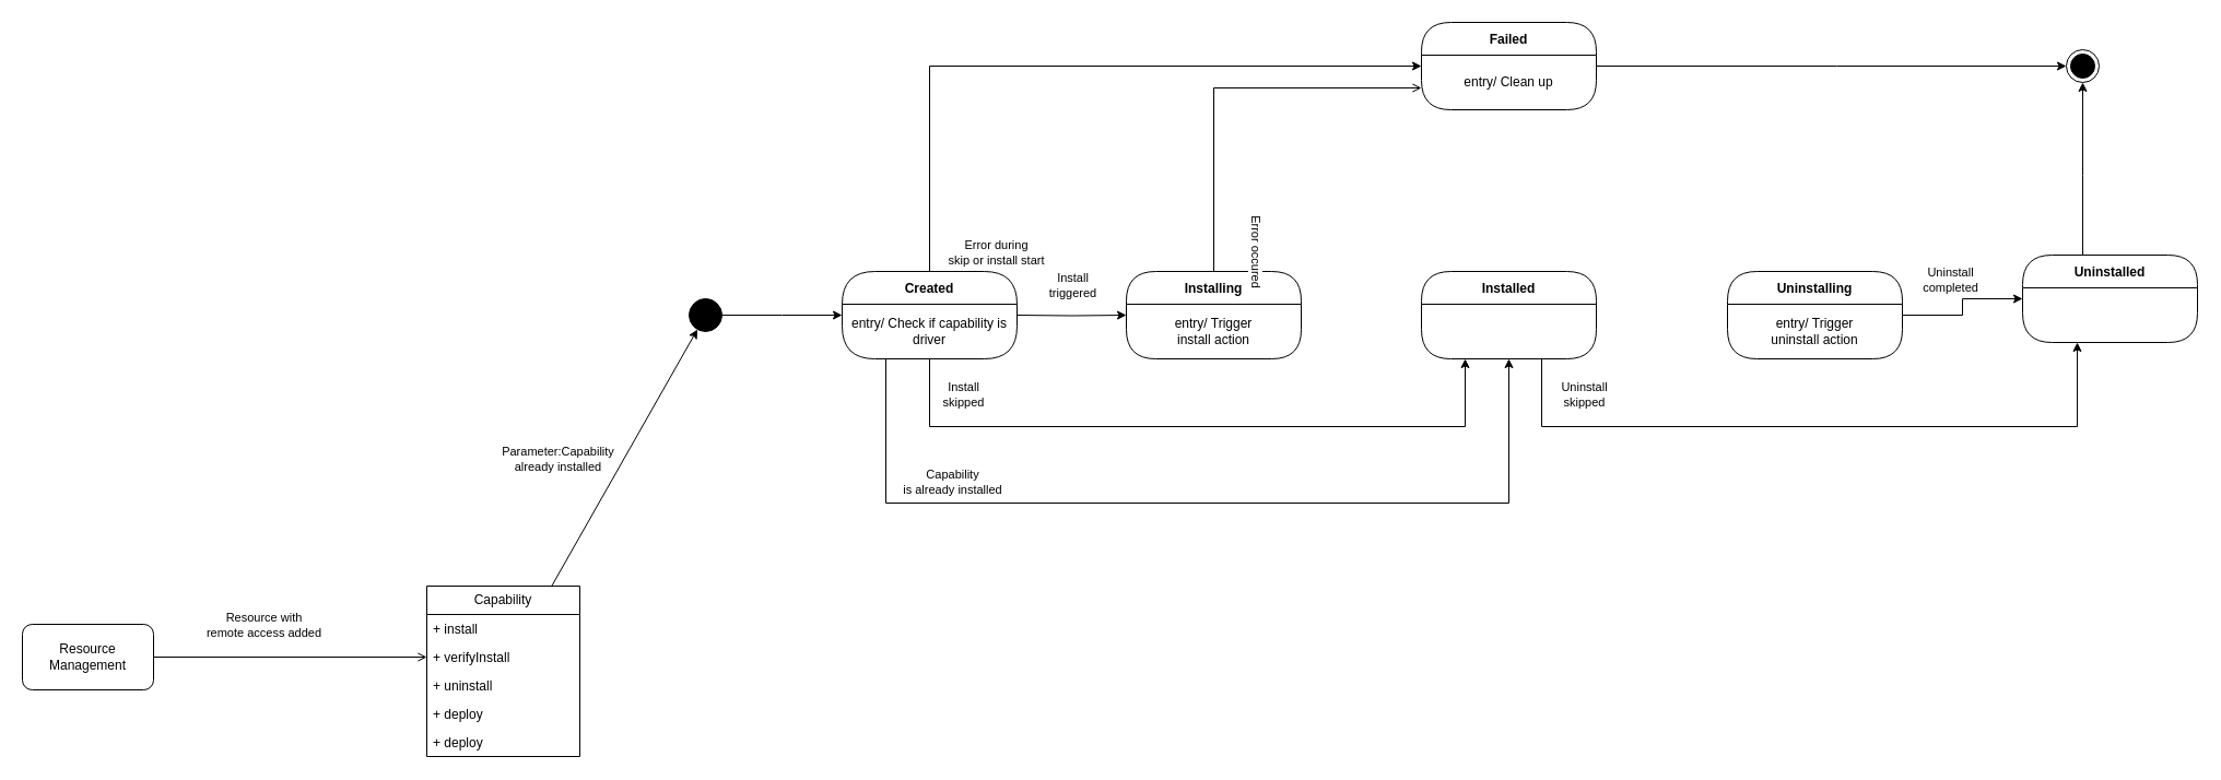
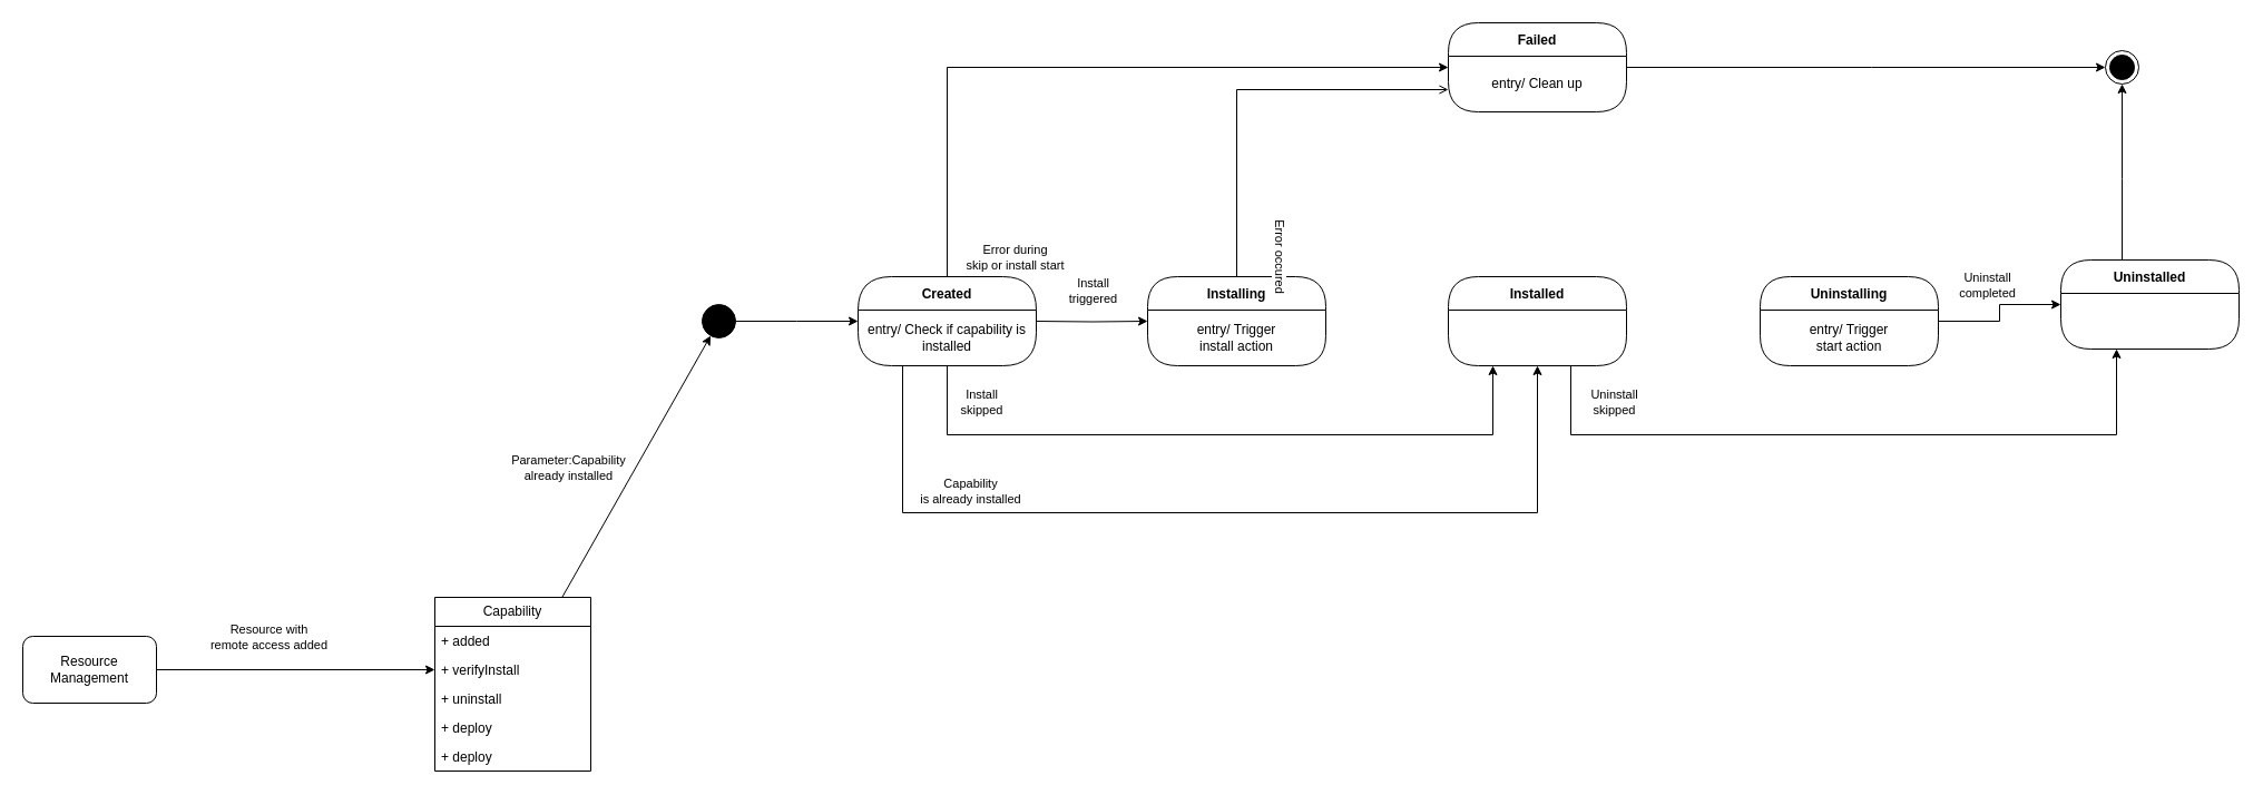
  <mxCell id="0" />
  <mxCell id="1" parent="0" />
  <mxCell id="2" style="edgeStyle=orthogonalEdgeStyle;rounded=0;orthogonalLoop=1;jettySize=auto;html=1;exitX=1;exitY=0.5;exitDx=0;exitDy=0;entryX=0;entryY=0.5;entryDx=0;entryDy=0;" parent="1" source="3" edge="1"><mxGeometry relative="1" as="geometry"><mxPoint x="770" y="288" as="targetPoint" /></mxGeometry></mxCell>
  <mxCell id="3" value="" style="ellipse;fillColor=strokeColor;html=1;" parent="1" vertex="1"><mxGeometry x="630" y="273" width="30" height="30" as="geometry" /></mxCell>
  <mxCell id="4" value="" style="ellipse;html=1;shape=endState;fillColor=strokeColor;" parent="1" vertex="1"><mxGeometry x="1890" y="45" width="30" height="30" as="geometry" /></mxCell>
  <mxCell id="5" value="Installed" style="swimlane;fontStyle=1;align=center;verticalAlign=middle;childLayout=stackLayout;horizontal=1;startSize=30;horizontalStack=0;resizeParent=0;resizeLast=1;container=0;collapsible=0;rounded=1;arcSize=30;swimlaneFillColor=default;dropTarget=0;" parent="1" vertex="1"><mxGeometry x="1300" y="248" width="160" height="80" as="geometry" /></mxCell>
  <mxCell id="6" value="Uninstalled" style="swimlane;fontStyle=1;align=center;verticalAlign=middle;childLayout=stackLayout;horizontal=1;startSize=30;horizontalStack=0;resizeParent=0;resizeLast=1;container=0;collapsible=0;rounded=1;arcSize=30;swimlaneFillColor=default;dropTarget=0;" parent="1" vertex="1"><mxGeometry x="1850" y="233" width="160" height="80" as="geometry" /></mxCell>
  <mxCell id="7" value="Installing" style="swimlane;fontStyle=1;align=center;verticalAlign=middle;childLayout=stackLayout;horizontal=1;startSize=30;horizontalStack=0;resizeParent=0;resizeLast=1;container=0;collapsible=0;rounded=1;arcSize=30;swimlaneFillColor=default;dropTarget=0;" parent="1" vertex="1"><mxGeometry x="1030" y="248" width="160" height="80" as="geometry" /></mxCell>
  <mxCell id="8" value="entry/ Trigger &lt;br&gt;install action" style="text;html=1;align=center;verticalAlign=middle;spacingLeft=4;spacingRight=4;whiteSpace=wrap;overflow=hidden;rotatable=0;" parent="7" vertex="1"><mxGeometry y="30" width="160" height="50" as="geometry" /></mxCell>
  <mxCell id="9" value="Uninstalling" style="swimlane;fontStyle=1;align=center;verticalAlign=middle;childLayout=stackLayout;horizontal=1;startSize=30;horizontalStack=0;resizeParent=0;resizeLast=1;container=0;collapsible=0;rounded=1;arcSize=30;swimlaneFillColor=default;dropTarget=0;" parent="1" vertex="1"><mxGeometry x="1580" y="248" width="160" height="80" as="geometry" /></mxCell>
- <mxCell id="10" value="entry/ Trigger &lt;br&gt;uninstall action" style="text;html=1;align=center;verticalAlign=middle;spacingLeft=4;spacingRight=4;whiteSpace=wrap;overflow=hidden;rotatable=0;" parent="9" vertex="1"><mxGeometry y="30" width="160" height="50" as="geometry" /></mxCell>
+ <mxCell id="10" value="entry/ Trigger &lt;br&gt;start action" style="text;html=1;align=center;verticalAlign=middle;spacingLeft=4;spacingRight=4;whiteSpace=wrap;overflow=hidden;rotatable=0;" parent="9" vertex="1"><mxGeometry y="30" width="160" height="50" as="geometry" /></mxCell>
  <mxCell id="11" value="entry/ Trigger prepare update via driver" style="text;html=1;align=center;verticalAlign=middle;spacingLeft=4;spacingRight=4;whiteSpace=wrap;overflow=hidden;rotatable=0;" parent="9" vertex="1"><mxGeometry y="80" width="160" as="geometry" /></mxCell>
  <mxCell id="12" style="edgeStyle=orthogonalEdgeStyle;rounded=0;orthogonalLoop=1;jettySize=auto;html=1;" parent="1" source="9" target="6" edge="1"><mxGeometry relative="1" as="geometry"><mxPoint x="1470" y="298" as="sourcePoint" /><mxPoint x="1590" y="298" as="targetPoint" /></mxGeometry></mxCell>
  <mxCell id="13" value="Uninstall &lt;br&gt;completed" style="edgeLabel;html=1;align=center;verticalAlign=middle;resizable=0;points=[];" parent="12" vertex="1" connectable="0"><mxGeometry x="0.191" y="-1" relative="1" as="geometry"><mxPoint x="-16" y="-19" as="offset" /></mxGeometry></mxCell>
  <mxCell id="14" style="edgeStyle=orthogonalEdgeStyle;rounded=0;orthogonalLoop=1;jettySize=auto;html=1;endArrow=open;" parent="1" source="7" target="22" edge="1"><mxGeometry relative="1" as="geometry"><mxPoint x="1120" y="258" as="sourcePoint" /><mxPoint x="1300" y="80" as="targetPoint" /><Array as="points"><mxPoint x="1110" y="80" /></Array></mxGeometry></mxCell>
  <mxCell id="15" value="Error occured" style="edgeLabel;html=1;align=center;verticalAlign=middle;resizable=0;points=[];rotation=90;" parent="14" vertex="1" connectable="0"><mxGeometry x="-0.655" relative="1" as="geometry"><mxPoint x="40" y="43" as="offset" /></mxGeometry></mxCell>
  <mxCell id="16" style="edgeStyle=orthogonalEdgeStyle;rounded=0;orthogonalLoop=1;jettySize=auto;html=1;exitX=1;exitY=0.5;exitDx=0;exitDy=0;" parent="1" target="7" edge="1"><mxGeometry relative="1" as="geometry"><mxPoint x="1180" y="390" as="targetPoint" /><mxPoint x="930" y="288" as="sourcePoint" /></mxGeometry></mxCell>
  <mxCell id="17" value="Install &lt;br&gt;triggered" style="edgeLabel;html=1;align=center;verticalAlign=middle;resizable=0;points=[];" parent="16" vertex="1" connectable="0"><mxGeometry x="0.148" y="-1" relative="1" as="geometry"><mxPoint x="-7" y="-29" as="offset" /></mxGeometry></mxCell>
  <mxCell id="18" style="edgeStyle=orthogonalEdgeStyle;rounded=0;orthogonalLoop=1;jettySize=auto;html=1;" parent="1" source="30" target="5" edge="1"><mxGeometry relative="1" as="geometry"><mxPoint x="850" y="328" as="sourcePoint" /><mxPoint x="1370" y="300" as="targetPoint" /><Array as="points"><mxPoint x="850" y="390" /><mxPoint x="1340" y="390" /></Array></mxGeometry></mxCell>
  <mxCell id="19" value="Install &lt;br&gt;skipped" style="edgeLabel;html=1;align=center;verticalAlign=middle;resizable=0;points=[];" parent="18" vertex="1" connectable="0"><mxGeometry x="0.089" relative="1" as="geometry"><mxPoint x="-242" y="-30" as="offset" /></mxGeometry></mxCell>
  <mxCell id="20" style="edgeStyle=orthogonalEdgeStyle;rounded=0;orthogonalLoop=1;jettySize=auto;html=1;" parent="1" source="30" target="22" edge="1"><mxGeometry relative="1" as="geometry"><mxPoint x="850" y="248" as="sourcePoint" /><mxPoint x="1300" y="50" as="targetPoint" /><Array as="points"><mxPoint x="850" y="60" /></Array></mxGeometry></mxCell>
  <mxCell id="21" value="Error during &lt;br&gt;skip or install start" style="edgeLabel;html=1;align=center;verticalAlign=middle;resizable=0;points=[];" parent="1" vertex="1" connectable="0"><mxGeometry x="910.003" y="230" as="geometry" /></mxCell>
  <mxCell id="22" value="Failed" style="swimlane;fontStyle=1;align=center;verticalAlign=middle;childLayout=stackLayout;horizontal=1;startSize=30;horizontalStack=0;resizeParent=0;resizeLast=1;container=0;collapsible=0;rounded=1;arcSize=30;swimlaneFillColor=default;dropTarget=0;" parent="1" vertex="1"><mxGeometry x="1300" y="20" width="160" height="80" as="geometry" /></mxCell>
  <mxCell id="23" value="entry/ Clean up" style="text;html=1;align=center;verticalAlign=middle;spacingLeft=4;spacingRight=4;whiteSpace=wrap;overflow=hidden;rotatable=0;" parent="22" vertex="1"><mxGeometry y="30" width="160" height="50" as="geometry" /></mxCell>
  <mxCell id="24" style="edgeStyle=orthogonalEdgeStyle;rounded=0;orthogonalLoop=1;jettySize=auto;html=1;" parent="1" source="5" target="6" edge="1"><mxGeometry relative="1" as="geometry"><mxPoint x="1420" y="300" as="sourcePoint" /><mxPoint x="1900" y="343" as="targetPoint" /><Array as="points"><mxPoint x="1410" y="390" /><mxPoint x="1900" y="390" /></Array></mxGeometry></mxCell>
  <mxCell id="25" value="Uninstall&lt;div&gt;&lt;div&gt;skipped&lt;/div&gt;&lt;/div&gt;" style="edgeLabel;html=1;align=center;verticalAlign=middle;resizable=0;points=[];" parent="24" vertex="1" connectable="0"><mxGeometry x="0.089" relative="1" as="geometry"><mxPoint x="-242" y="-30" as="offset" /></mxGeometry></mxCell>
  <mxCell id="26" style="edgeStyle=orthogonalEdgeStyle;rounded=0;orthogonalLoop=1;jettySize=auto;html=1;" parent="1" source="6" target="4" edge="1"><mxGeometry relative="1" as="geometry"><mxPoint x="1310" y="8" as="sourcePoint" /><mxPoint x="1800" y="8" as="targetPoint" /><Array as="points"><mxPoint x="1905" y="160" /><mxPoint x="1905" y="160" /></Array></mxGeometry></mxCell>
  <mxCell id="27" style="edgeStyle=orthogonalEdgeStyle;rounded=0;orthogonalLoop=1;jettySize=auto;html=1;" parent="1" source="22" target="4" edge="1"><mxGeometry relative="1" as="geometry"><mxPoint x="1917" y="258" as="sourcePoint" /><mxPoint x="1917" y="80" as="targetPoint" /><Array as="points"><mxPoint x="1680" y="60" /><mxPoint x="1680" y="60" /></Array></mxGeometry></mxCell>
  <mxCell id="28" style="edgeStyle=orthogonalEdgeStyle;rounded=0;orthogonalLoop=1;jettySize=auto;html=1;entryX=0.5;entryY=1;entryDx=0;entryDy=0;" parent="1" edge="1"><mxGeometry relative="1" as="geometry"><mxPoint x="1380" y="328" as="targetPoint" /><mxPoint x="810" y="328" as="sourcePoint" /><Array as="points"><mxPoint x="810" y="460" /><mxPoint x="1380" y="460" /></Array></mxGeometry></mxCell>
  <mxCell id="29" value="Capability &lt;br&gt;is already installed" style="edgeLabel;html=1;align=center;verticalAlign=middle;resizable=0;points=[];" parent="28" vertex="1" connectable="0"><mxGeometry x="-0.075" y="-1" relative="1" as="geometry"><mxPoint x="-194" y="-21" as="offset" /></mxGeometry></mxCell>
  <mxCell id="30" value="Created" style="swimlane;fontStyle=1;align=center;verticalAlign=middle;childLayout=stackLayout;horizontal=1;startSize=30;horizontalStack=0;resizeParent=0;resizeLast=1;container=0;collapsible=0;rounded=1;arcSize=50;swimlaneFillColor=default;dropTarget=0;" parent="1" vertex="1"><mxGeometry x="770" y="248" width="160" height="80" as="geometry" /></mxCell>
- <mxCell id="31" value="entry/ Check if capability is driver" style="text;html=1;align=center;verticalAlign=middle;spacingLeft=4;spacingRight=4;whiteSpace=wrap;overflow=hidden;rotatable=0;" parent="30" vertex="1"><mxGeometry y="30" width="160" height="50" as="geometry" /></mxCell>
+ <mxCell id="31" value="entry/ Check if capability is installed" style="text;html=1;align=center;verticalAlign=middle;spacingLeft=4;spacingRight=4;whiteSpace=wrap;overflow=hidden;rotatable=0;" parent="30" vertex="1"><mxGeometry y="30" width="160" height="50" as="geometry" /></mxCell>
  <mxCell id="32" value="Capability" style="swimlane;fontStyle=0;childLayout=stackLayout;horizontal=1;startSize=26;fillColor=none;horizontalStack=0;resizeParent=1;resizeParentMax=0;resizeLast=0;collapsible=1;marginBottom=0;whiteSpace=wrap;html=1;" parent="1" vertex="1"><mxGeometry x="390" y="536" width="140" height="156" as="geometry" /></mxCell>
- <mxCell id="33" value="+ install" style="text;strokeColor=none;fillColor=none;align=left;verticalAlign=top;spacingLeft=4;spacingRight=4;overflow=hidden;rotatable=0;points=[[0,0.5],[1,0.5]];portConstraint=eastwest;whiteSpace=wrap;html=1;" parent="32" vertex="1"><mxGeometry y="26" width="140" height="26" as="geometry" /></mxCell>
+ <mxCell id="33" value="+ added" style="text;strokeColor=none;fillColor=none;align=left;verticalAlign=top;spacingLeft=4;spacingRight=4;overflow=hidden;rotatable=0;points=[[0,0.5],[1,0.5]];portConstraint=eastwest;whiteSpace=wrap;html=1;" parent="32" vertex="1"><mxGeometry y="26" width="140" height="26" as="geometry" /></mxCell>
  <mxCell id="34" value="+ verifyInstall" style="text;strokeColor=none;fillColor=none;align=left;verticalAlign=top;spacingLeft=4;spacingRight=4;overflow=hidden;rotatable=0;points=[[0,0.5],[1,0.5]];portConstraint=eastwest;whiteSpace=wrap;html=1;" parent="32" vertex="1"><mxGeometry y="52" width="140" height="26" as="geometry" /></mxCell>
  <mxCell id="35" value="+ uninstall" style="text;strokeColor=none;fillColor=none;align=left;verticalAlign=top;spacingLeft=4;spacingRight=4;overflow=hidden;rotatable=0;points=[[0,0.5],[1,0.5]];portConstraint=eastwest;whiteSpace=wrap;html=1;" parent="32" vertex="1"><mxGeometry y="78" width="140" height="26" as="geometry" /></mxCell>
  <mxCell id="36" value="+ deploy" style="text;strokeColor=none;fillColor=none;align=left;verticalAlign=top;spacingLeft=4;spacingRight=4;overflow=hidden;rotatable=0;points=[[0,0.5],[1,0.5]];portConstraint=eastwest;whiteSpace=wrap;html=1;" parent="32" vertex="1"><mxGeometry y="104" width="140" height="26" as="geometry" /></mxCell>
  <mxCell id="37" value="+ deploy" style="text;strokeColor=none;fillColor=none;align=left;verticalAlign=top;spacingLeft=4;spacingRight=4;overflow=hidden;rotatable=0;points=[[0,0.5],[1,0.5]];portConstraint=eastwest;whiteSpace=wrap;html=1;" parent="32" vertex="1"><mxGeometry y="130" width="140" height="26" as="geometry" /></mxCell>
  <mxCell id="38" value="Resource Management" style="whiteSpace=wrap;html=1;rounded=1;" parent="1" vertex="1"><mxGeometry x="20" y="571" width="120" height="60" as="geometry" /></mxCell>
- <mxCell id="39" value="" style="endArrow=open;html=1;rounded=0;exitX=1;exitY=0.5;exitDx=0;exitDy=0;entryX=0;entryY=0.5;entryDx=0;entryDy=0;" parent="1" source="38" target="34" edge="1"><mxGeometry width="50" height="50" relative="1" as="geometry"><mxPoint x="660" y="560" as="sourcePoint" /><mxPoint x="710" y="510" as="targetPoint" /></mxGeometry></mxCell>
+ <mxCell id="39" value="" style="endArrow=classic;html=1;rounded=0;exitX=1;exitY=0.5;exitDx=0;exitDy=0;entryX=0;entryY=0.5;entryDx=0;entryDy=0;" parent="1" source="38" target="34" edge="1"><mxGeometry width="50" height="50" relative="1" as="geometry"><mxPoint x="660" y="560" as="sourcePoint" /><mxPoint x="710" y="510" as="targetPoint" /></mxGeometry></mxCell>
  <mxCell id="40" value="Resource with &lt;br&gt;remote access added" style="edgeLabel;html=1;align=center;verticalAlign=middle;resizable=0;points=[];" parent="39" vertex="1" connectable="0"><mxGeometry x="0.122" y="1" relative="1" as="geometry"><mxPoint x="-40" y="-29" as="offset" /></mxGeometry></mxCell>
  <mxCell id="41" value="" style="endArrow=classic;html=1;rounded=0;" parent="1" source="32" target="3" edge="1"><mxGeometry width="50" height="50" relative="1" as="geometry"><mxPoint x="840" y="610" as="sourcePoint" /><mxPoint x="1080" y="623" as="targetPoint" /></mxGeometry></mxCell>
  <mxCell id="42" value="Parameter:Capability &lt;br&gt;already installed" style="edgeLabel;html=1;align=center;verticalAlign=middle;resizable=0;points=[];" parent="1" vertex="1" connectable="0"><mxGeometry x="509.996" y="419.996" as="geometry" /></mxCell>
